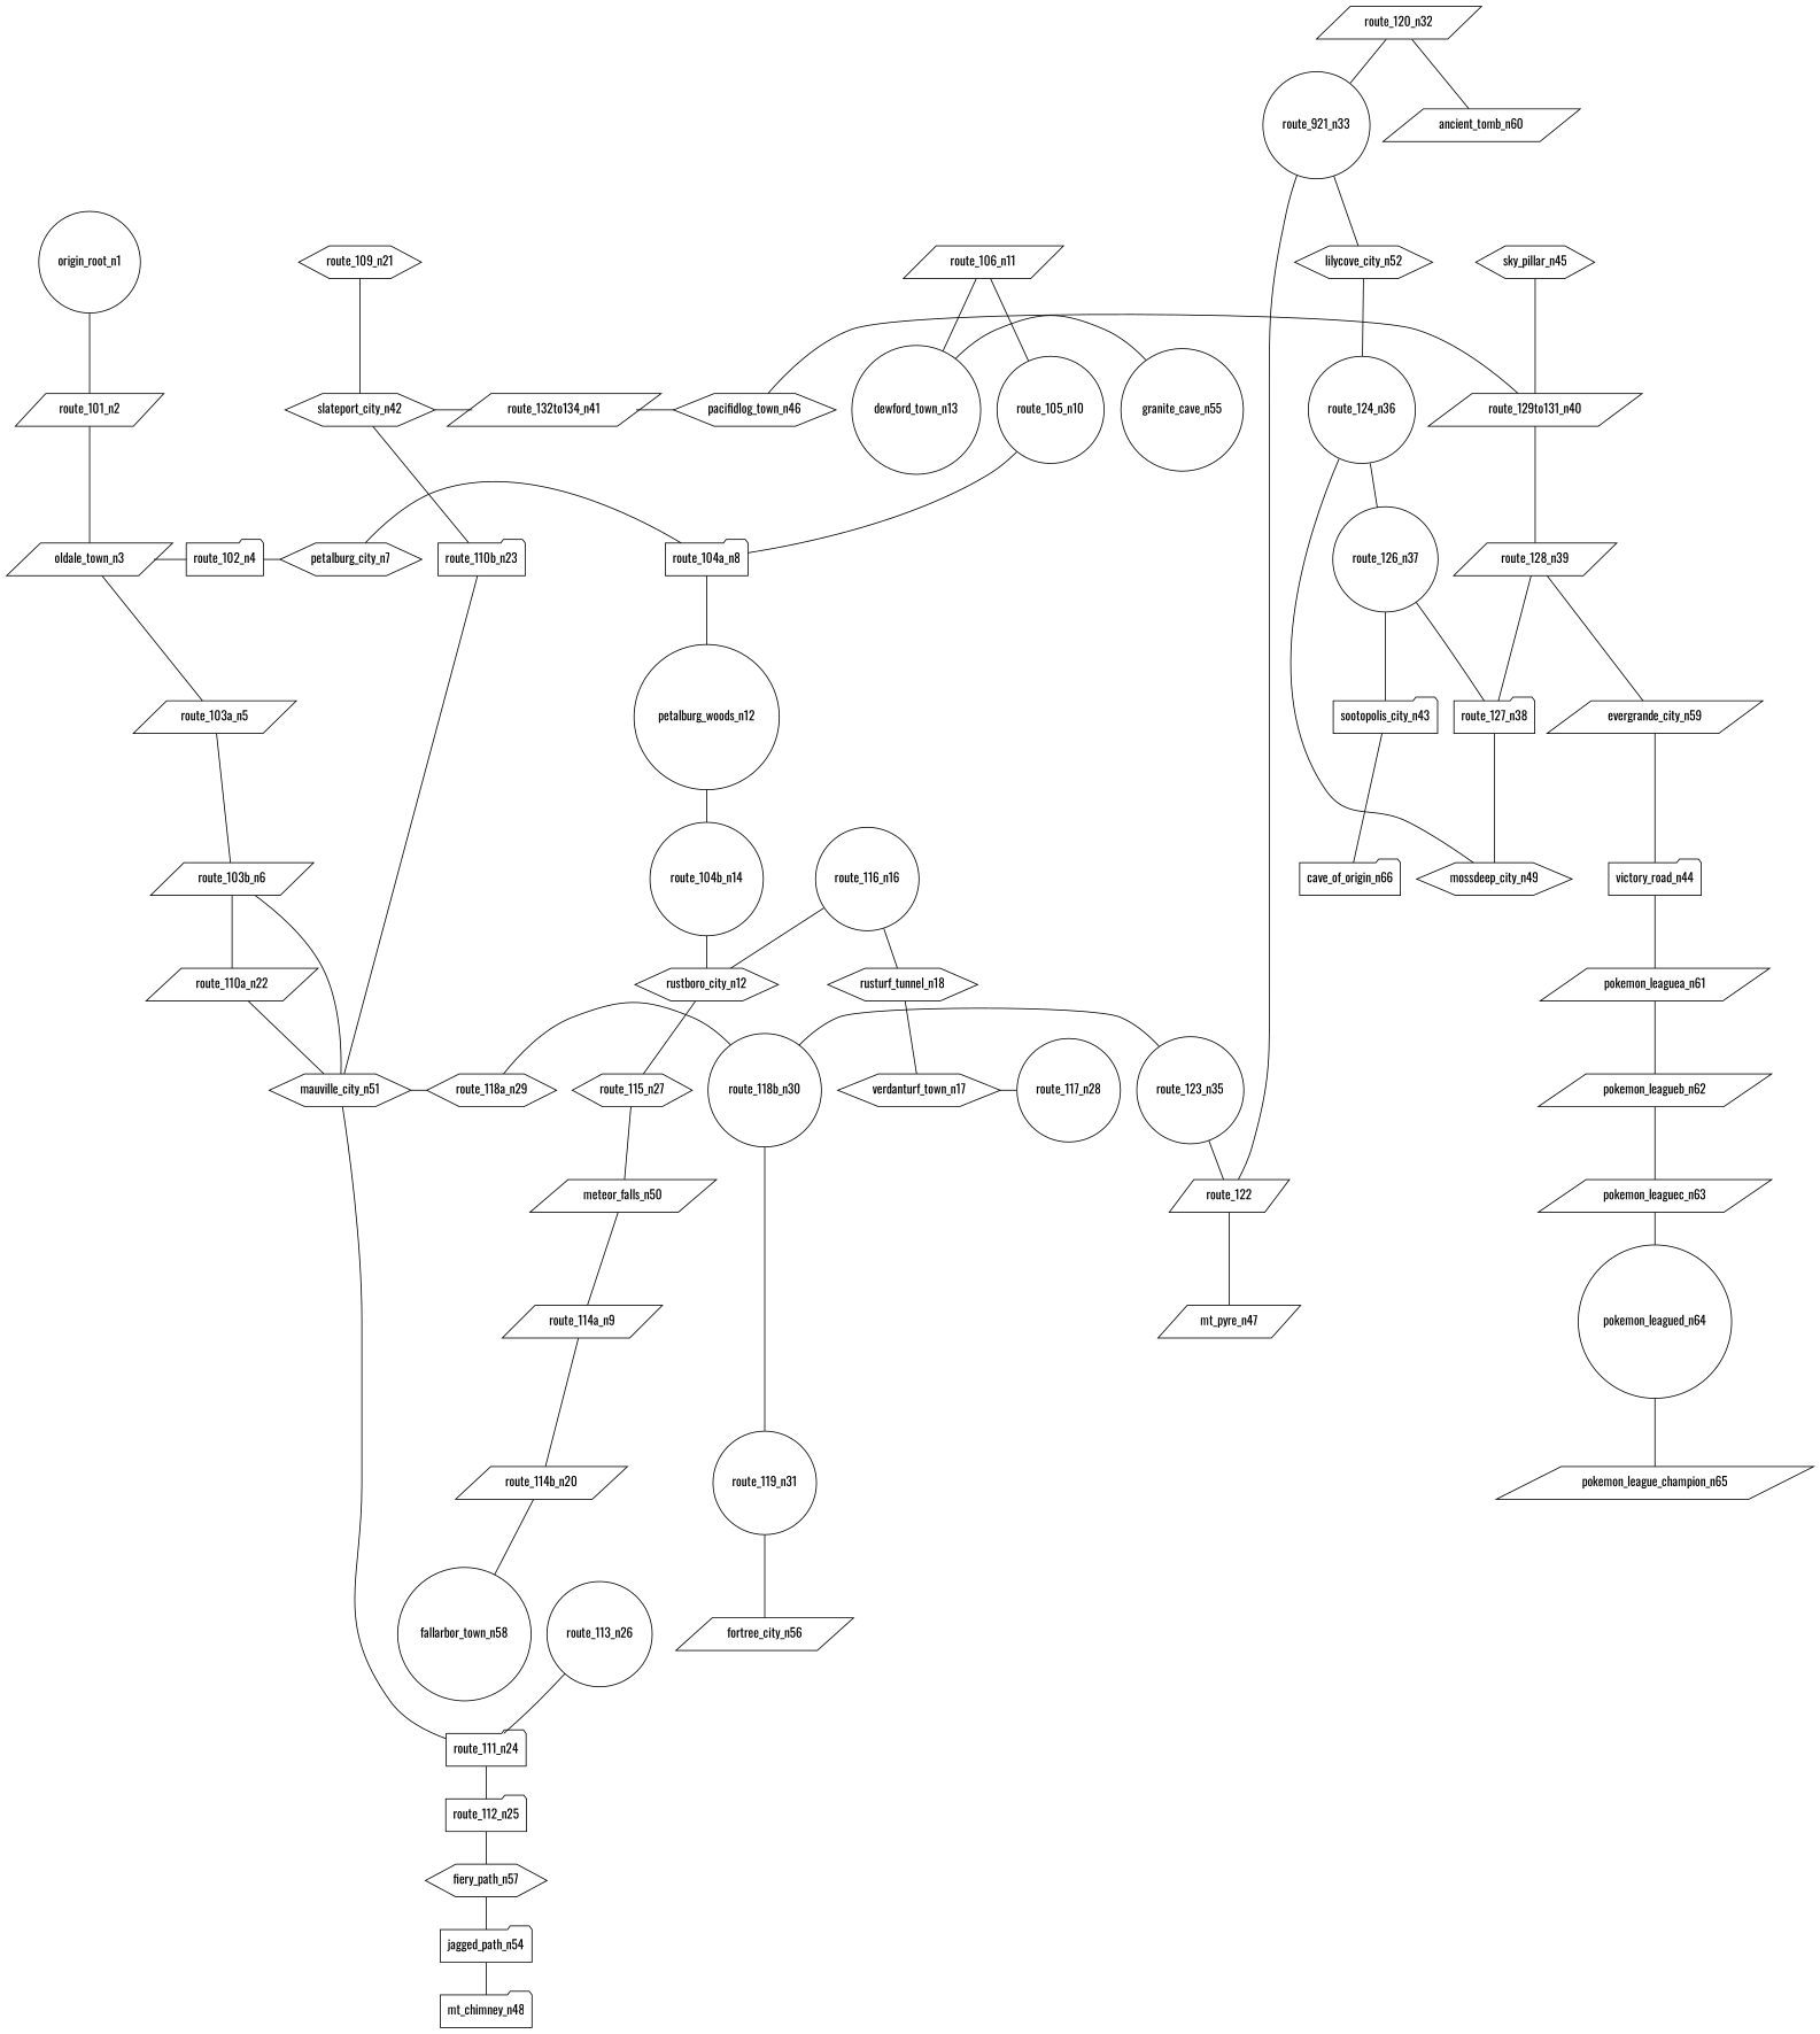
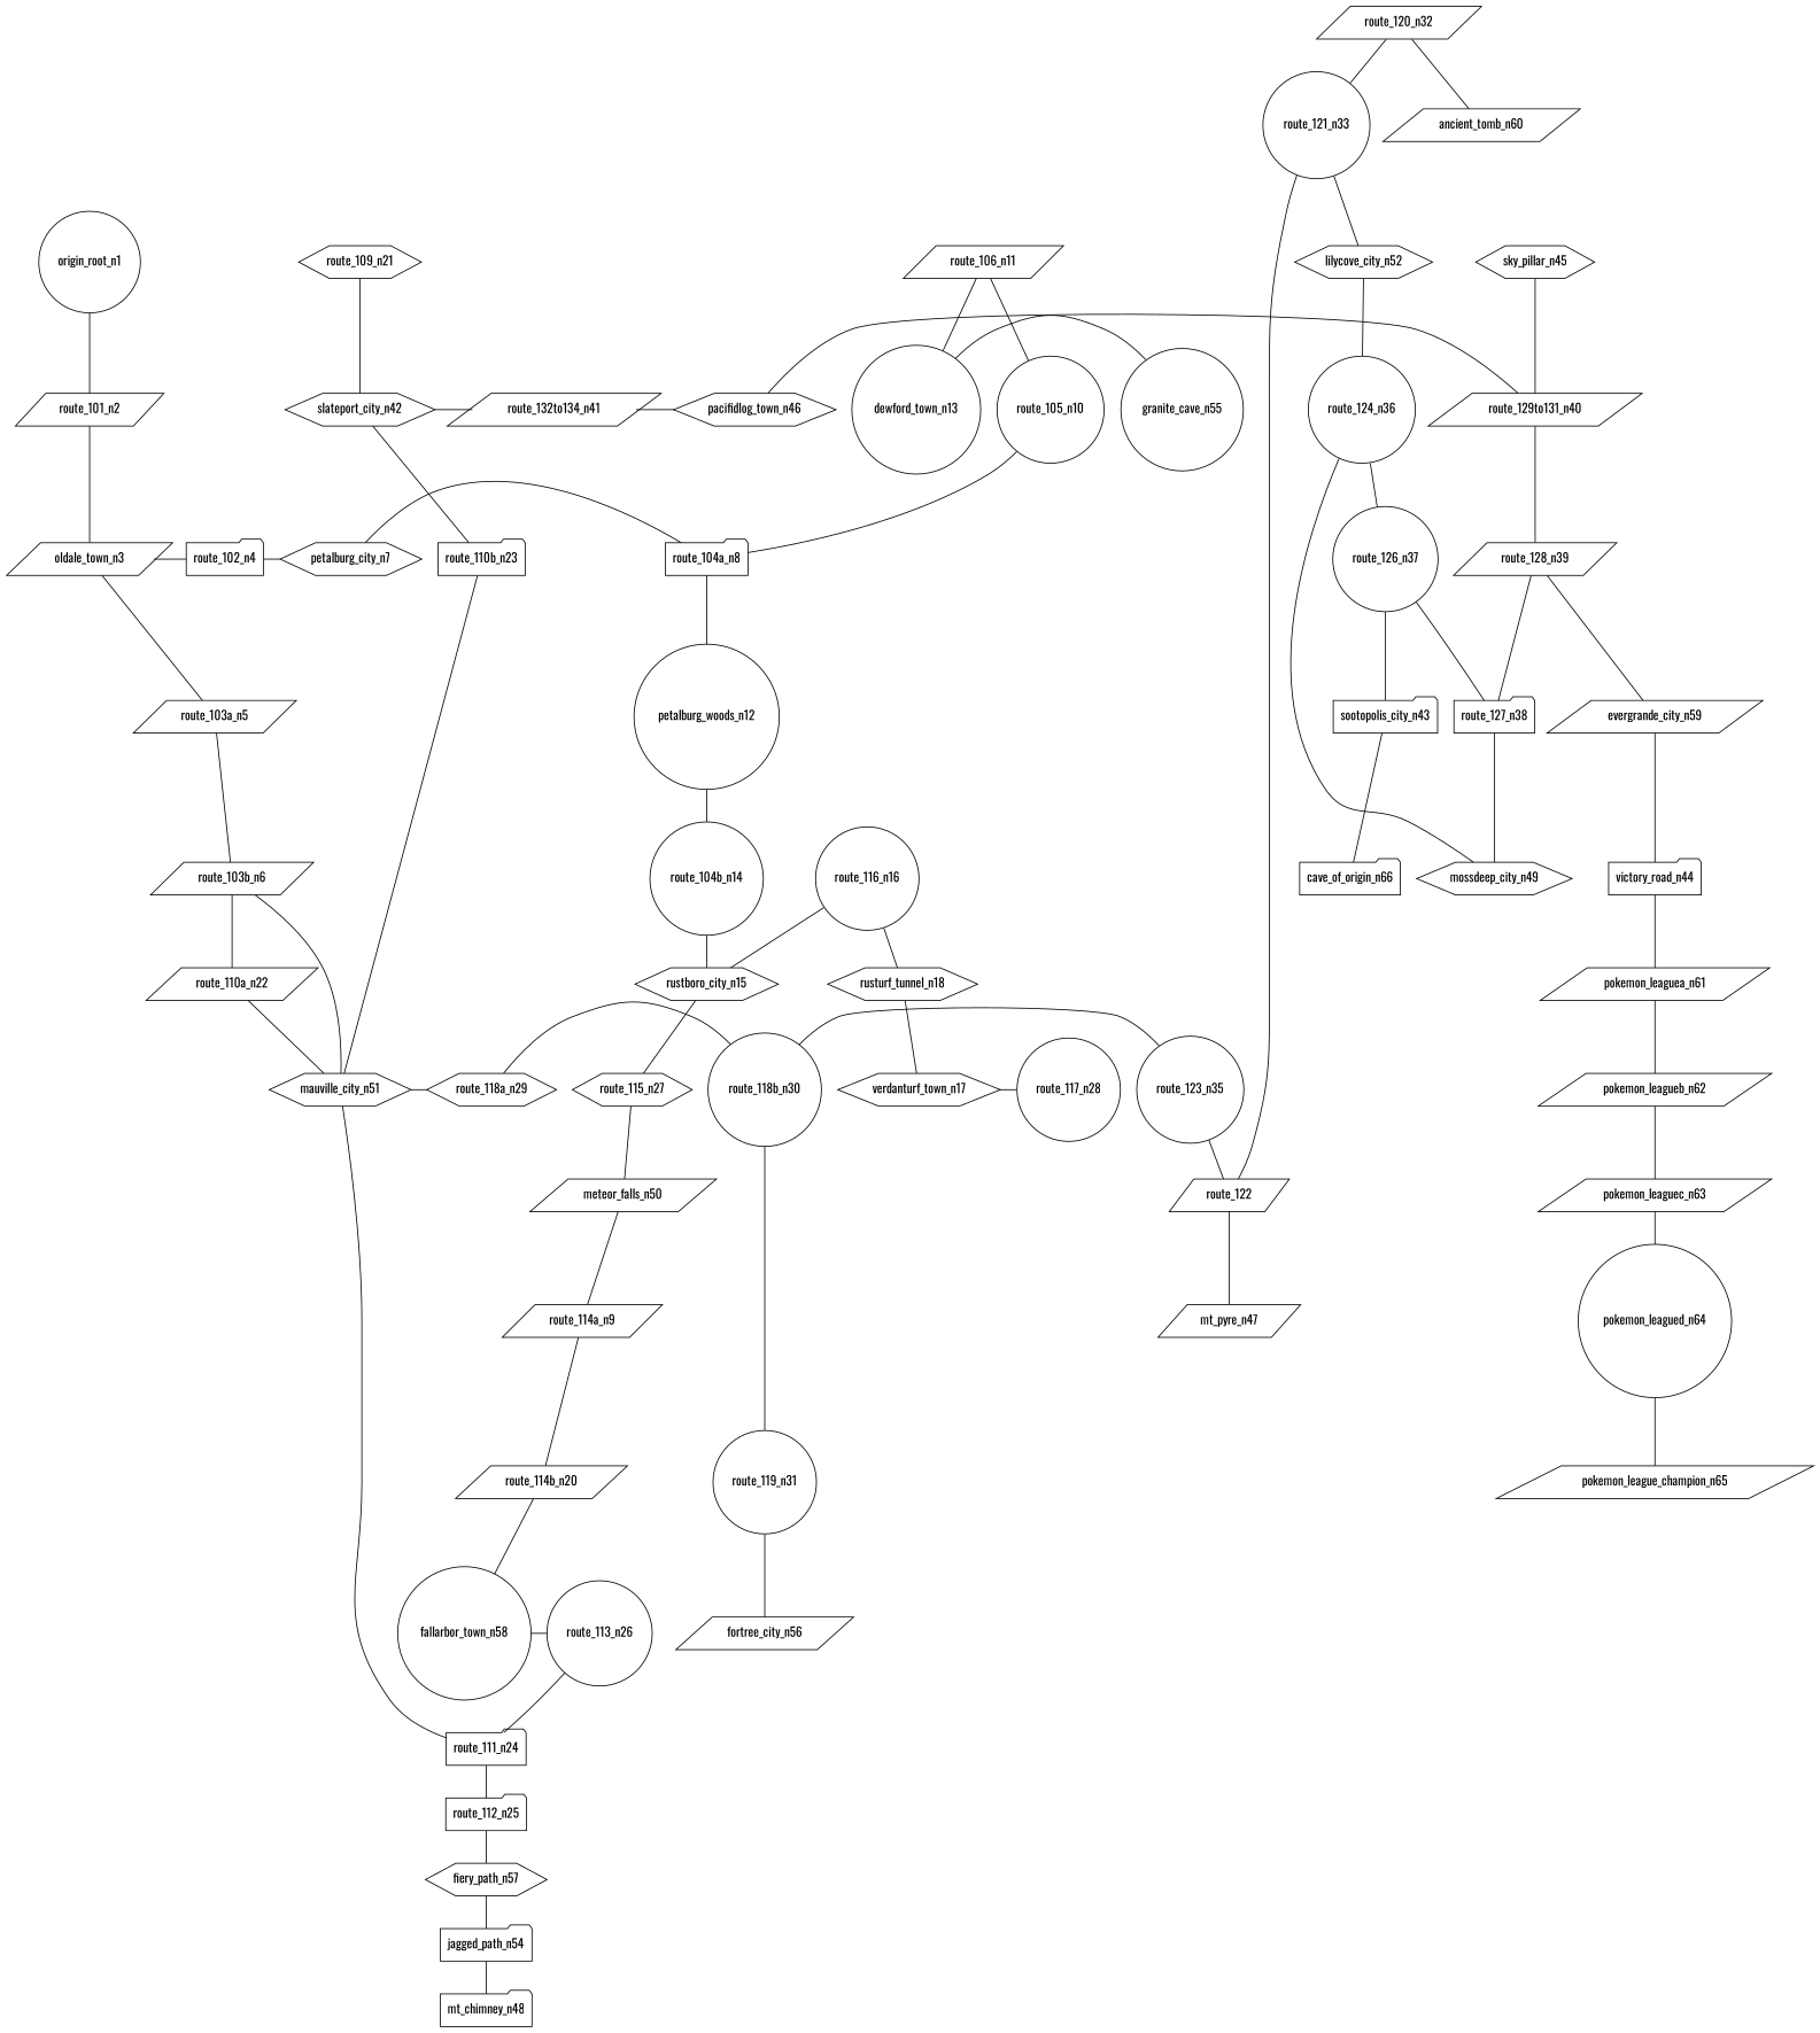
  graph {
    fontname=Oswald
    node [fontname=Oswald shape=parallelogram]
    edge [fontname=Oswald]
    oldale_town_n3
    route_102_n4 [shape=folder]
    petalburg_city_n7 [shape=hexagon]
    route_104a_n8 [shape=folder]
    dewford_town_n13 [shape=circle]
    granite_cave_n55 [shape=circle]
    fallarbor_town_n58 [shape=circle]
    route_113_n26 [shape=circle]
    fortree_city_n56
    route_101_n2
    slateport_city_n42 [shape=hexagon]
    route_132to134_n41
    pacifidlog_town_n46 [shape=hexagon]
    route_129to131_n40
    verdanturf_town_n17 [shape=hexagon]
    route_117_n28 [shape=circle]
    mauville_city_n51 [shape=hexagon]
    route_118a_n29 [shape=hexagon]
    route_118b_n30 [shape=circle]
    route_123_n35 [shape=circle]
    route_103a_n5
    petalburg_woods_n12 [shape=circle]
    route_111_n24 [shape=folder]
    route_110b_n23 [shape=folder]
    route_128_n39
    route_119_n31 [shape=circle]
    route_122
    route_103b_n6
    route_104b_n14 [shape=circle]
    route_109_n21 [shape=hexagon]
    route_112_n25 [shape=folder]
-   route_121_n33 [shape=circle label=route_921_n33]
+   route_121_n33 [shape=circle]
    route_120_n32
    ancient_tomb_n60
    route_110a_n22
    evergrande_city_n59
    route_127_n38 [shape=folder]
    mt_pyre_n47
    pokemon_leaguea_n61
    pokemon_leagueb_n62
    pokemon_leaguec_n63
    route_114a_n9
    route_114b_n20
    pokemon_leagued_n64 [shape=circle]
    pokemon_league_champion_n65
    mossdeep_city_n49 [shape=hexagon]
    route_124_n36 [shape=circle]
    route_126_n37 [shape=circle]
    mt_chimney_n48 [shape=folder]
    victory_road_n44 [shape=folder]
    n51 [label=origin_root_n1 shape=circle]
    fiery_path_n57 [shape=hexagon]
    jagged_path_n54 [shape=folder]
    route_115_n27 [shape=hexagon]
    meteor_falls_n50
    rusturf_tunnel_n18 [shape=hexagon]
    lilycove_city_n52 [shape=hexagon]
    route_116_n16 [shape=circle]
-   rustboro_city_n15 [shape=hexagon label=rustboro_city_n12]
+   rustboro_city_n15 [shape=hexagon]
    route_106_n11
    route_105_n10 [shape=circle]
    sootopolis_city_n43 [shape=folder]
    cave_of_origin_n66 [shape=folder]
    sky_pillar_n45 [shape=hexagon]
    subgraph sub_1 {
      rank=same
      oldale_town_n3
      route_102_n4
      petalburg_city_n7
      route_104a_n8
    }
    subgraph sub_2 {
      rank=same
      dewford_town_n13
      granite_cave_n55
    }
    subgraph sub_3 {
      rank=same
      fallarbor_town_n58
      route_113_n26
      fortree_city_n56
    }
    subgraph sub_4 {
      rank=same
      route_101_n2
      slateport_city_n42
      route_132to134_n41
      pacifidlog_town_n46
      route_129to131_n40
    }
    subgraph sub_5 {
      rank=same
      verdanturf_town_n17
      route_117_n28
      mauville_city_n51
      route_118a_n29
      route_118b_n30
      route_123_n35
    }
    oldale_town_n3 -- route_102_n4
    oldale_town_n3 -- route_103a_n5
    route_102_n4 -- petalburg_city_n7
    petalburg_city_n7 -- route_104a_n8
    route_104a_n8 -- petalburg_woods_n12
    dewford_town_n13 -- granite_cave_n55
+   fallarbor_town_n58 -- route_113_n26
    route_113_n26 -- route_111_n24
    route_101_n2 -- oldale_town_n3
    slateport_city_n42 -- route_132to134_n41
    slateport_city_n42 -- route_110b_n23
    route_132to134_n41 -- pacifidlog_town_n46
    pacifidlog_town_n46 -- route_129to131_n40
    route_129to131_n40 -- route_128_n39
    verdanturf_town_n17 -- route_117_n28
    mauville_city_n51 -- route_118a_n29
    route_118a_n29 -- route_118b_n30
    route_118b_n30 -- route_123_n35
    route_118b_n30 -- route_119_n31
    route_123_n35 -- route_122
    route_103a_n5 -- route_103b_n6
    petalburg_woods_n12 -- route_104b_n14
    route_111_n24 -- mauville_city_n51
    route_111_n24 -- route_112_n25
    route_110b_n23 -- mauville_city_n51
    route_128_n39 -- evergrande_city_n59
    route_128_n39 -- route_127_n38
    route_119_n31 -- fortree_city_n56
    route_122 -- mt_pyre_n47
    route_103b_n6 -- mauville_city_n51
    route_103b_n6 -- route_110a_n22
    route_104b_n14 -- rustboro_city_n15
    route_109_n21 -- slateport_city_n42
    route_112_n25 -- fiery_path_n57
    route_121_n33 -- route_122
    route_121_n33 -- lilycove_city_n52
    route_120_n32 -- route_121_n33
    route_120_n32 -- ancient_tomb_n60
    route_110a_n22 -- mauville_city_n51
    evergrande_city_n59 -- victory_road_n44
    route_127_n38 -- mossdeep_city_n49
    pokemon_leaguea_n61 -- pokemon_leagueb_n62
    pokemon_leagueb_n62 -- pokemon_leaguec_n63
    pokemon_leaguec_n63 -- pokemon_leagued_n64
    route_114a_n9 -- route_114b_n20
    route_114b_n20 -- fallarbor_town_n58
    pokemon_leagued_n64 -- pokemon_league_champion_n65
    mossdeep_city_n49 -- route_124_n36
    route_124_n36 -- route_126_n37
    route_126_n37 -- route_127_n38
    route_126_n37 -- sootopolis_city_n43
    victory_road_n44 -- pokemon_leaguea_n61
    n51 -- route_101_n2
    fiery_path_n57 -- jagged_path_n54
    jagged_path_n54 -- mt_chimney_n48
    route_115_n27 -- meteor_falls_n50
    meteor_falls_n50 -- route_114a_n9
    rusturf_tunnel_n18 -- verdanturf_town_n17
    lilycove_city_n52 -- route_124_n36
    route_116_n16 -- rusturf_tunnel_n18
    route_116_n16 -- rustboro_city_n15
    rustboro_city_n15 -- route_115_n27
    route_106_n11 -- dewford_town_n13
    route_106_n11 -- route_105_n10
    route_105_n10 -- route_104a_n8
    sootopolis_city_n43 -- cave_of_origin_n66
    sky_pillar_n45 -- route_129to131_n40
  }
